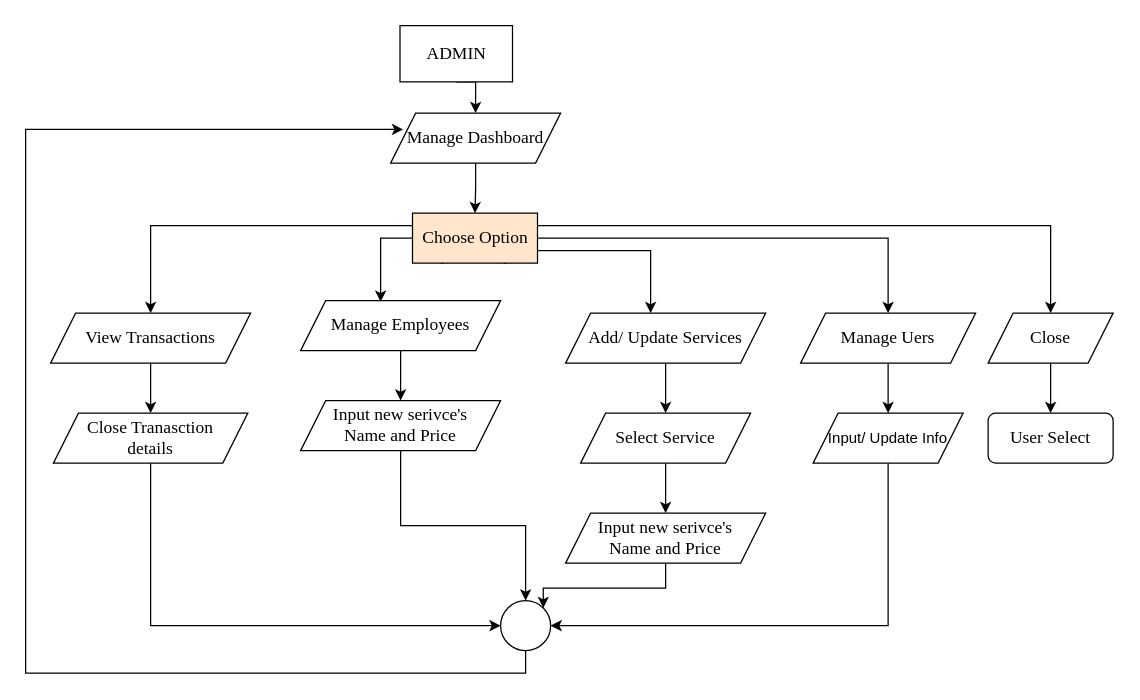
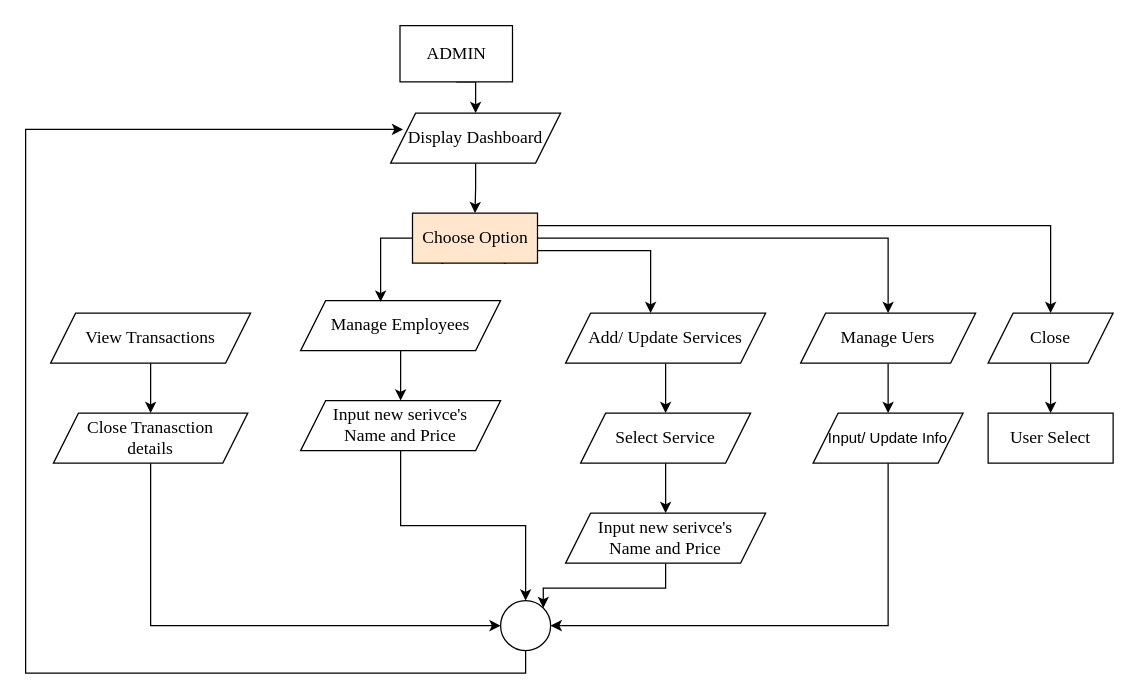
  <mxCell id="0" />
  <mxCell id="1" parent="0" />
  <mxCell id="2" style="edgeStyle=orthogonalEdgeStyle;rounded=0;orthogonalLoop=1;jettySize=auto;html=1;exitX=0.5;exitY=1;exitDx=0;exitDy=0;entryX=0.5;entryY=0;entryDx=0;entryDy=0;" edge="1" parent="1" source="3" target="5"><mxGeometry relative="1" as="geometry" /></mxCell>
  <mxCell id="3" value="ADMIN" style="rounded=0;whiteSpace=wrap;html=1;strokeWidth=1;fontSize=14;fontStyle=0;fontFamily=Times New Roman;horizontal=1;" parent="1" vertex="1"><mxGeometry x="319.5" y="20" width="90" height="45" as="geometry" /></mxCell>
  <mxCell id="4" style="edgeStyle=orthogonalEdgeStyle;rounded=0;orthogonalLoop=1;jettySize=auto;html=1;exitX=0.5;exitY=1;exitDx=0;exitDy=0;entryX=0.5;entryY=0;entryDx=0;entryDy=0;" parent="1" source="5" target="10" edge="1"><mxGeometry relative="1" as="geometry" /></mxCell>
- <mxCell id="5" value="Manage Dashboard" style="shape=parallelogram;perimeter=parallelogramPerimeter;whiteSpace=wrap;html=1;fixedSize=1;strokeWidth=1;fontSize=14;fontStyle=0;fontFamily=Times New Roman;horizontal=1;" parent="1" vertex="1"><mxGeometry x="312" y="90" width="136" height="40" as="geometry" /></mxCell>
- <mxCell id="6" style="edgeStyle=orthogonalEdgeStyle;rounded=0;orthogonalLoop=1;jettySize=auto;html=1;exitX=0;exitY=0.25;exitDx=0;exitDy=0;entryX=0.5;entryY=0;entryDx=0;entryDy=0;" parent="1" source="10" target="11" edge="1"><mxGeometry relative="1" as="geometry" /></mxCell>
+ <mxCell id="5" value="Display Dashboard" style="shape=parallelogram;perimeter=parallelogramPerimeter;whiteSpace=wrap;html=1;fixedSize=1;strokeWidth=1;fontSize=14;fontStyle=0;fontFamily=Times New Roman;horizontal=1;" parent="1" vertex="1"><mxGeometry x="312" y="90" width="136" height="40" as="geometry" /></mxCell>
  <mxCell id="7" style="edgeStyle=orthogonalEdgeStyle;rounded=0;orthogonalLoop=1;jettySize=auto;html=1;exitX=0.25;exitY=1;exitDx=0;exitDy=0;" parent="1" source="10" target="13" edge="1"><mxGeometry relative="1" as="geometry"><Array as="points"><mxPoint x="353" y="200" /><mxPoint x="520" y="200" /></Array></mxGeometry></mxCell>
  <mxCell id="8" style="edgeStyle=orthogonalEdgeStyle;rounded=0;orthogonalLoop=1;jettySize=auto;html=1;exitX=0.75;exitY=1;exitDx=0;exitDy=0;" parent="1" source="10" target="15" edge="1"><mxGeometry relative="1" as="geometry"><Array as="points"><mxPoint x="403" y="190" /><mxPoint x="710" y="190" /></Array></mxGeometry></mxCell>
  <mxCell id="9" style="edgeStyle=orthogonalEdgeStyle;rounded=0;orthogonalLoop=1;jettySize=auto;html=1;exitX=1;exitY=0.25;exitDx=0;exitDy=0;entryX=0.5;entryY=0;entryDx=0;entryDy=0;" parent="1" source="10" target="17" edge="1"><mxGeometry relative="1" as="geometry" /></mxCell>
  <mxCell id="10" value="Choose Option" style="rounded=0;whiteSpace=wrap;html=1;strokeWidth=1;fontSize=14;fontStyle=0;fontFamily=Times New Roman;horizontal=1;fillColor=#ffe6cc;" parent="1" vertex="1"><mxGeometry x="329.5" y="170" width="100" height="40" as="geometry" /></mxCell>
  <mxCell id="11" value="View Transactions" style="shape=parallelogram;perimeter=parallelogramPerimeter;whiteSpace=wrap;html=1;fixedSize=1;strokeWidth=1;fontSize=14;fontStyle=0;fontFamily=Times New Roman;horizontal=1;" parent="1" vertex="1"><mxGeometry x="40" y="250" width="160" height="40" as="geometry" /></mxCell>
  <mxCell id="12" style="edgeStyle=orthogonalEdgeStyle;rounded=0;orthogonalLoop=1;jettySize=auto;html=1;exitX=0.5;exitY=1;exitDx=0;exitDy=0;" parent="1" source="13" target="22" edge="1"><mxGeometry relative="1" as="geometry" /></mxCell>
  <mxCell id="13" value="Add/ Update Services" style="shape=parallelogram;perimeter=parallelogramPerimeter;whiteSpace=wrap;html=1;fixedSize=1;strokeWidth=1;fontSize=14;fontStyle=0;fontFamily=Times New Roman;horizontal=1;" parent="1" vertex="1"><mxGeometry x="452" y="250" width="160" height="40" as="geometry" /></mxCell>
  <mxCell id="14" style="edgeStyle=orthogonalEdgeStyle;rounded=0;orthogonalLoop=1;jettySize=auto;html=1;exitX=0.5;exitY=1;exitDx=0;exitDy=0;entryX=0.5;entryY=0;entryDx=0;entryDy=0;" parent="1" source="15" target="25" edge="1"><mxGeometry relative="1" as="geometry" /></mxCell>
  <mxCell id="15" value="Manage Uers" style="shape=parallelogram;perimeter=parallelogramPerimeter;whiteSpace=wrap;html=1;fixedSize=1;strokeWidth=1;fontSize=14;fontStyle=0;fontFamily=Times New Roman;horizontal=1;" parent="1" vertex="1"><mxGeometry x="640" y="250" width="140" height="40" as="geometry" /></mxCell>
  <mxCell id="16" value="" style="edgeStyle=orthogonalEdgeStyle;rounded=0;orthogonalLoop=1;jettySize=auto;html=1;" parent="1" source="17" target="26" edge="1"><mxGeometry relative="1" as="geometry" /></mxCell>
  <mxCell id="17" value="Close" style="shape=parallelogram;perimeter=parallelogramPerimeter;whiteSpace=wrap;html=1;fixedSize=1;strokeWidth=1;fontSize=14;fontStyle=0;fontFamily=Times New Roman;horizontal=1;" parent="1" vertex="1"><mxGeometry x="790" y="250" width="100" height="40" as="geometry" /></mxCell>
  <mxCell id="18" style="edgeStyle=orthogonalEdgeStyle;rounded=0;orthogonalLoop=1;jettySize=auto;html=1;entryX=0.5;entryY=0;entryDx=0;entryDy=0;" parent="1" source="11" target="20" edge="1"><mxGeometry relative="1" as="geometry" /></mxCell>
  <mxCell id="19" style="edgeStyle=orthogonalEdgeStyle;rounded=0;orthogonalLoop=1;jettySize=auto;html=1;exitX=0.5;exitY=1;exitDx=0;exitDy=0;entryX=0;entryY=0.5;entryDx=0;entryDy=0;" parent="1" source="20" target="28" edge="1"><mxGeometry relative="1" as="geometry" /></mxCell>
  <mxCell id="20" value="Close Tranasction&lt;br style=&quot;font-size: 14px;&quot;&gt;details" style="shape=parallelogram;perimeter=parallelogramPerimeter;whiteSpace=wrap;html=1;fixedSize=1;strokeWidth=1;fontSize=14;fontStyle=0;fontFamily=Times New Roman;horizontal=1;" parent="1" vertex="1"><mxGeometry x="42.25" y="330" width="155.5" height="40" as="geometry" /></mxCell>
  <mxCell id="21" value="" style="edgeStyle=orthogonalEdgeStyle;rounded=0;orthogonalLoop=1;jettySize=auto;html=1;" parent="1" source="22" target="24" edge="1"><mxGeometry relative="1" as="geometry" /></mxCell>
  <mxCell id="22" value="Select Service" style="shape=parallelogram;perimeter=parallelogramPerimeter;whiteSpace=wrap;html=1;fixedSize=1;strokeWidth=1;fontSize=14;fontStyle=0;fontFamily=Times New Roman;horizontal=1;" parent="1" vertex="1"><mxGeometry x="464" y="330" width="136" height="40" as="geometry" /></mxCell>
  <mxCell id="23" style="edgeStyle=orthogonalEdgeStyle;rounded=0;orthogonalLoop=1;jettySize=auto;html=1;exitX=0.5;exitY=1;exitDx=0;exitDy=0;entryX=1;entryY=0;entryDx=0;entryDy=0;" parent="1" source="24" target="28" edge="1"><mxGeometry relative="1" as="geometry" /></mxCell>
  <mxCell id="24" value="Input new serivce's&lt;br&gt;Name and Price" style="shape=parallelogram;perimeter=parallelogramPerimeter;whiteSpace=wrap;html=1;fixedSize=1;strokeWidth=1;fontSize=14;fontStyle=0;fontFamily=Times New Roman;horizontal=1;" parent="1" vertex="1"><mxGeometry x="452" y="410" width="160" height="40" as="geometry" /></mxCell>
  <mxCell id="25" value="Input/ Update Info" style="shape=parallelogram;perimeter=parallelogramPerimeter;whiteSpace=wrap;html=1;fixedSize=1;" parent="1" vertex="1"><mxGeometry x="650" y="330" width="120" height="40" as="geometry" /></mxCell>
- <mxCell id="26" value="User Select" style="whiteSpace=wrap;html=1;fontSize=14;fontFamily=Times New Roman;strokeWidth=1;fontStyle=0;rounded=1;" parent="1" vertex="1"><mxGeometry x="790" y="330" width="100" height="40" as="geometry" /></mxCell>
+ <mxCell id="26" value="User Select" style="whiteSpace=wrap;html=1;fontSize=14;fontFamily=Times New Roman;strokeWidth=1;fontStyle=0;" parent="1" vertex="1"><mxGeometry x="790" y="330" width="100" height="40" as="geometry" /></mxCell>
  <mxCell id="27" style="edgeStyle=orthogonalEdgeStyle;rounded=0;orthogonalLoop=1;jettySize=auto;html=1;exitX=0.5;exitY=1;exitDx=0;exitDy=0;entryX=0;entryY=0.5;entryDx=0;entryDy=0;" parent="1" edge="1"><mxGeometry relative="1" as="geometry"><mxPoint x="420" y="518" as="sourcePoint" /><mxPoint x="322" y="103" as="targetPoint" /><Array as="points"><mxPoint x="420" y="538" /><mxPoint x="20" y="538" /><mxPoint x="20" y="103" /></Array></mxGeometry></mxCell>
  <mxCell id="28" value="" style="ellipse;whiteSpace=wrap;html=1;aspect=fixed;" parent="1" vertex="1"><mxGeometry x="400" y="480" width="40" height="40" as="geometry" /></mxCell>
  <mxCell id="29" style="edgeStyle=orthogonalEdgeStyle;rounded=0;orthogonalLoop=1;jettySize=auto;html=1;exitX=0.5;exitY=1;exitDx=0;exitDy=0;entryX=0.5;entryY=0;entryDx=0;entryDy=0;" edge="1" parent="1" source="30" target="32"><mxGeometry relative="1" as="geometry"><mxPoint x="320" y="320" as="targetPoint" /></mxGeometry></mxCell>
  <mxCell id="30" value="Manage Employees" style="shape=parallelogram;perimeter=parallelogramPerimeter;whiteSpace=wrap;html=1;fixedSize=1;strokeWidth=1;fontSize=14;fontStyle=0;fontFamily=Times New Roman;horizontal=1;" vertex="1" parent="1"><mxGeometry x="240" y="240" width="160" height="40" as="geometry" /></mxCell>
  <mxCell id="31" style="edgeStyle=orthogonalEdgeStyle;rounded=0;orthogonalLoop=1;jettySize=auto;html=1;exitX=0.5;exitY=1;exitDx=0;exitDy=0;" edge="1" parent="1" source="32" target="28"><mxGeometry relative="1" as="geometry" /></mxCell>
  <mxCell id="32" value="Input new serivce's&lt;br&gt;Name and Price" style="shape=parallelogram;perimeter=parallelogramPerimeter;whiteSpace=wrap;html=1;fixedSize=1;strokeWidth=1;fontSize=14;fontStyle=0;fontFamily=Times New Roman;horizontal=1;" vertex="1" parent="1"><mxGeometry x="240" y="320" width="160" height="40" as="geometry" /></mxCell>
  <mxCell id="33" style="edgeStyle=orthogonalEdgeStyle;rounded=0;orthogonalLoop=1;jettySize=auto;html=1;exitX=0;exitY=0.5;exitDx=0;exitDy=0;entryX=0.4;entryY=0.025;entryDx=0;entryDy=0;entryPerimeter=0;" edge="1" parent="1" source="10" target="30"><mxGeometry relative="1" as="geometry" /></mxCell>
  <mxCell id="34" style="edgeStyle=orthogonalEdgeStyle;rounded=0;orthogonalLoop=1;jettySize=auto;html=1;exitX=0.5;exitY=1;exitDx=0;exitDy=0;entryX=1;entryY=0.5;entryDx=0;entryDy=0;" edge="1" parent="1" source="25" target="28"><mxGeometry relative="1" as="geometry"><mxPoint x="510" y="520" as="targetPoint" /><Array as="points"><mxPoint x="710" y="500" /></Array></mxGeometry></mxCell>
